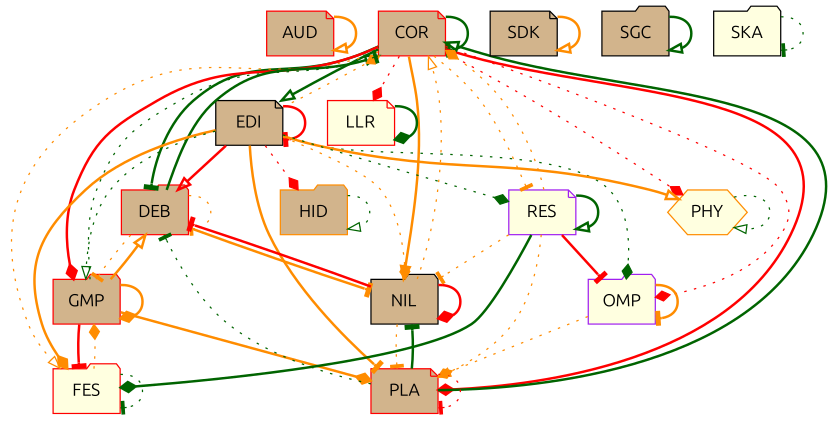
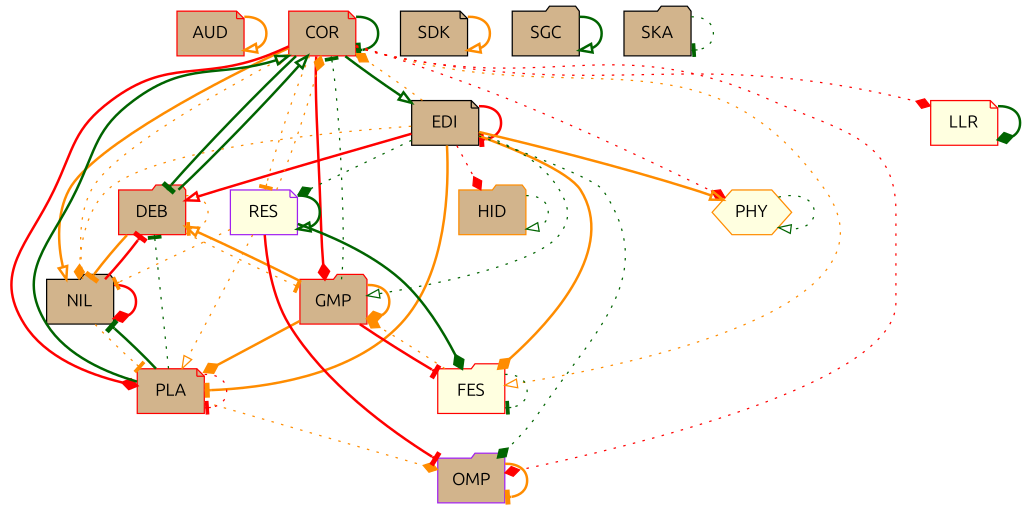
  digraph {
    fontname=Ubuntu
    node [color=red fillcolor=tan fontname=Ubuntu shape=folder style=filled]
    edge [arrowhead=tee color=darkorange fontname=Ubuntu style=bold]
    AUD [shape=note]
    COR [shape=note]
    DEB
    EDI [color=black shape=note]
    FES [fillcolor=lightyellow]
    GMP
    LLR [fillcolor=lightyellow shape=note]
    NIL [color=black]
-   OMP [color=purple fillcolor=lightyellow]
+   OMP [color=purple]
    PHY [color=darkorange fillcolor=lightyellow shape=hexagon]
    PLA [shape=note]
    RES [color=purple fillcolor=lightyellow shape=note]
    HID [color=darkorange]
    SDK [color=black shape=note]
    SGC [color=black]
-   SKA [color=black fillcolor=lightyellow]
+   SKA [color=black]
    AUD -> AUD [arrowhead=onormal]
    COR -> COR [color=darkgreen]
    COR -> DEB [color=darkgreen]
    COR -> EDI [arrowhead=onormal color=darkgreen]
    COR -> FES [arrowhead=onormal style=dotted]
    COR -> GMP [arrowhead=diamond color=red]
    COR -> LLR [arrowhead=diamond color=red style=dotted]
    COR -> NIL [arrowhead=onormal]
    COR -> OMP [arrowhead=diamond color=red style=dotted]
    COR -> PHY [arrowhead=diamond color=red style=dotted]
    COR -> PLA [arrowhead=diamond color=red]
    COR -> RES [style=dotted]
    DEB -> COR [arrowhead=onormal color=darkgreen]
    DEB -> DEB [style=dotted]
    DEB -> GMP [style=dotted]
    DEB -> NIL
    EDI -> COR [arrowhead=diamond style=dotted]
    EDI -> DEB [arrowhead=onormal color=red]
    EDI -> EDI [color=red]
    EDI -> FES [arrowhead=diamond]
    EDI -> GMP [arrowhead=onormal color=darkgreen style=dotted]
    EDI -> NIL [arrowhead=diamond style=dotted]
    EDI -> OMP [arrowhead=diamond color=darkgreen style=dotted]
    EDI -> PHY [arrowhead=onormal]
    EDI -> PLA
    EDI -> RES [arrowhead=diamond color=darkgreen style=dotted]
    EDI -> HID [arrowhead=diamond color=red style=dotted]
    FES -> FES [color=darkgreen style=dotted]
    FES -> GMP [arrowhead=diamond style=dotted]
    GMP -> COR [color=darkgreen style=dotted]
    GMP -> DEB [arrowhead=onormal]
    GMP -> FES [color=red]
    GMP -> GMP [arrowhead=diamond]
    GMP -> PLA [arrowhead=diamond]
    LLR -> LLR [arrowhead=diamond color=darkgreen]
    NIL -> COR [arrowhead=onormal style=dotted]
    NIL -> DEB [color=red]
    NIL -> NIL [arrowhead=diamond color=red]
    NIL -> PLA [style=dotted]
    OMP -> OMP
-   OMP -> PLA [arrowhead=diamond style=dotted]
+   PLA -> OMP [arrowhead=diamond style=dotted]
    PHY -> PHY [arrowhead=onormal color=darkgreen style=dotted]
    PLA -> COR [arrowhead=onormal color=darkgreen]
    PLA -> DEB [color=darkgreen style=dotted]
    PLA -> NIL [color=darkgreen]
    PLA -> PLA [color=red style=dotted]
    RES -> COR [arrowhead=diamond style=dotted]
    RES -> FES [arrowhead=diamond color=darkgreen]
    RES -> NIL [style=dotted]
    RES -> OMP [color=red]
    RES -> PLA [arrowhead=onormal style=dotted]
    RES -> RES [arrowhead=onormal color=darkgreen]
    HID -> HID [arrowhead=onormal color=darkgreen style=dotted]
    SDK -> SDK [arrowhead=onormal]
    SGC -> SGC [arrowhead=onormal color=darkgreen]
    SKA -> SKA [color=darkgreen style=dotted]
  }
